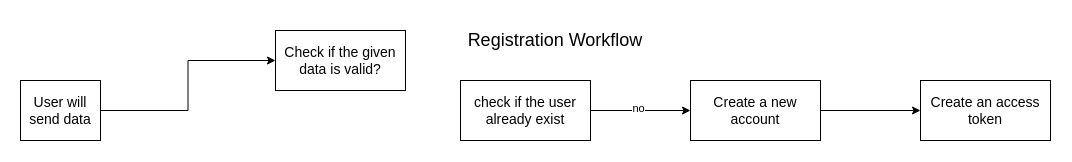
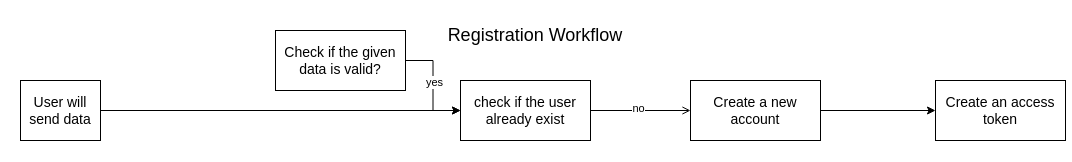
  <mxCell id="0" />
  <mxCell id="1" parent="0" />
- <mxCell id="2" value="&lt;font style=&quot;font-size: 18px;&quot;&gt;Registration Workflow&lt;/font&gt;" style="text;html=1;strokeColor=none;fillColor=none;align=center;verticalAlign=middle;whiteSpace=wrap;rounded=0;" vertex="1" parent="1"><mxGeometry x="460" y="25" width="190" height="30" as="geometry" /></mxCell>
- <mxCell id="3" style="edgeStyle=orthogonalEdgeStyle;rounded=0;orthogonalLoop=1;jettySize=auto;html=1;exitX=1;exitY=0.5;exitDx=0;exitDy=0;entryX=0;entryY=0.5;entryDx=0;entryDy=0;" edge="1" parent="1" source="4" target="7"><mxGeometry relative="1" as="geometry" /></mxCell>
+ <mxCell id="2" value="&lt;font style=&quot;font-size: 18px;&quot;&gt;Registration Workflow&lt;/font&gt;" style="text;html=1;strokeColor=none;fillColor=none;align=center;verticalAlign=middle;whiteSpace=wrap;rounded=0;" vertex="1" parent="1"><mxGeometry x="440" y="20" width="190" height="30" as="geometry" /></mxCell>
+ <mxCell id="3" style="edgeStyle=orthogonalEdgeStyle;rounded=0;orthogonalLoop=1;jettySize=auto;html=1;exitX=1;exitY=0.5;exitDx=0;exitDy=0;" edge="1" parent="1" source="4" target="10"><mxGeometry relative="1" as="geometry" /></mxCell>
  <mxCell id="4" value="&lt;font style=&quot;font-size: 14px;&quot;&gt;User will send data&lt;/font&gt;" style="rounded=0;whiteSpace=wrap;html=1;" vertex="1" parent="1"><mxGeometry x="20" y="80" width="80" height="60" as="geometry" /></mxCell>
+ <mxCell id="5" style="edgeStyle=orthogonalEdgeStyle;rounded=0;orthogonalLoop=1;jettySize=auto;html=1;exitX=1;exitY=0.5;exitDx=0;exitDy=0;entryX=0;entryY=0.5;entryDx=0;entryDy=0;" edge="1" parent="1" source="7" target="10"><mxGeometry relative="1" as="geometry" /></mxCell>
+ <mxCell id="6" value="yes" style="edgeLabel;html=1;align=center;verticalAlign=middle;resizable=0;points=[];" connectable="0" vertex="1" parent="5"><mxGeometry x="-0.071" y="1" relative="1" as="geometry"><mxPoint as="offset" /></mxGeometry></mxCell>
  <mxCell id="7" value="&lt;font style=&quot;font-size: 14px;&quot;&gt;Check if the given data is valid?&lt;/font&gt;" style="rounded=0;whiteSpace=wrap;html=1;" vertex="1" parent="1"><mxGeometry x="275" y="30" width="130" height="60" as="geometry" /></mxCell>
- <mxCell id="8" style="edgeStyle=orthogonalEdgeStyle;rounded=0;orthogonalLoop=1;jettySize=auto;html=1;entryX=0;entryY=0.5;entryDx=0;entryDy=0;" edge="1" parent="1" source="10" target="12"><mxGeometry relative="1" as="geometry" /></mxCell>
+ <mxCell id="8" style="edgeStyle=orthogonalEdgeStyle;rounded=0;orthogonalLoop=1;jettySize=auto;html=1;entryX=0;entryY=0.5;entryDx=0;entryDy=0;endArrow=open;" edge="1" parent="1" source="10" target="12"><mxGeometry relative="1" as="geometry" /></mxCell>
  <mxCell id="9" value="no" style="edgeLabel;html=1;align=center;verticalAlign=middle;resizable=0;points=[];" connectable="0" vertex="1" parent="8"><mxGeometry x="-0.064" y="3" relative="1" as="geometry"><mxPoint as="offset" /></mxGeometry></mxCell>
  <mxCell id="10" value="&lt;font style=&quot;font-size: 14px;&quot;&gt;check if the user already exist&lt;/font&gt;" style="rounded=0;whiteSpace=wrap;html=1;" vertex="1" parent="1"><mxGeometry x="460" y="80" width="130" height="60" as="geometry" /></mxCell>
  <mxCell id="11" style="edgeStyle=orthogonalEdgeStyle;rounded=0;orthogonalLoop=1;jettySize=auto;html=1;entryX=0;entryY=0.5;entryDx=0;entryDy=0;" edge="1" parent="1" source="12" target="13"><mxGeometry relative="1" as="geometry" /></mxCell>
  <mxCell id="12" value="&lt;font style=&quot;font-size: 14px;&quot;&gt;Create a new account&lt;/font&gt;" style="rounded=0;whiteSpace=wrap;html=1;" vertex="1" parent="1"><mxGeometry x="690" y="80" width="130" height="60" as="geometry" /></mxCell>
- <mxCell id="13" value="&lt;font style=&quot;font-size: 14px;&quot;&gt;Create an access token&lt;/font&gt;" style="rounded=0;whiteSpace=wrap;html=1;" vertex="1" parent="1"><mxGeometry x="920" y="80" width="130" height="60" as="geometry" /></mxCell>
+ <mxCell id="13" value="&lt;font style=&quot;font-size: 14px;&quot;&gt;Create an access token&lt;/font&gt;" style="rounded=0;whiteSpace=wrap;html=1;" vertex="1" parent="1"><mxGeometry x="935" y="80" width="130" height="60" as="geometry" /></mxCell>
